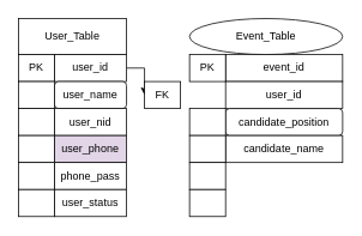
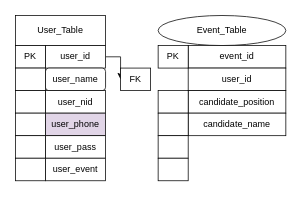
  <mxCell id="0" />
  <mxCell id="1" parent="0" />
  <mxCell id="2" value="User_Table" style="rounded=0;whiteSpace=wrap;html=1;" vertex="1" parent="1"><mxGeometry x="20" y="20" width="120" height="40" as="geometry" /></mxCell>
  <mxCell id="3" style="edgeStyle=orthogonalEdgeStyle;rounded=0;orthogonalLoop=1;jettySize=auto;html=1;exitX=1;exitY=0.5;exitDx=0;exitDy=0;entryX=0;entryY=0.5;entryDx=0;entryDy=0;" edge="1" parent="1" source="4" target="18"><mxGeometry relative="1" as="geometry" /></mxCell>
  <mxCell id="4" value="user_id" style="rounded=0;whiteSpace=wrap;html=1;" vertex="1" parent="1"><mxGeometry x="60" y="60" width="80" height="30" as="geometry" /></mxCell>
  <mxCell id="5" value="PK" style="rounded=0;whiteSpace=wrap;html=1;" vertex="1" parent="1"><mxGeometry x="20" y="60" width="40" height="30" as="geometry" /></mxCell>
  <mxCell id="6" value="user_name" style="whiteSpace=wrap;html=1;rounded=1;" vertex="1" parent="1"><mxGeometry x="60" y="90" width="80" height="30" as="geometry" /></mxCell>
  <mxCell id="7" value="" style="rounded=0;whiteSpace=wrap;html=1;" vertex="1" parent="1"><mxGeometry x="20" y="90" width="40" height="30" as="geometry" /></mxCell>
  <mxCell id="8" value="user_nid" style="rounded=0;whiteSpace=wrap;html=1;" vertex="1" parent="1"><mxGeometry x="60" y="120" width="80" height="30" as="geometry" /></mxCell>
  <mxCell id="9" value="" style="rounded=0;whiteSpace=wrap;html=1;" vertex="1" parent="1"><mxGeometry x="20" y="120" width="40" height="30" as="geometry" /></mxCell>
  <mxCell id="10" value="user_phone" style="rounded=0;whiteSpace=wrap;html=1;fillColor=#e1d5e7;" vertex="1" parent="1"><mxGeometry x="60" y="150" width="80" height="30" as="geometry" /></mxCell>
  <mxCell id="11" value="" style="rounded=0;whiteSpace=wrap;html=1;" vertex="1" parent="1"><mxGeometry x="20" y="150" width="40" height="30" as="geometry" /></mxCell>
- <mxCell id="12" value="phone_pass" style="rounded=0;whiteSpace=wrap;html=1;" vertex="1" parent="1"><mxGeometry x="60" y="180" width="80" height="30" as="geometry" /></mxCell>
+ <mxCell id="12" value="user_pass" style="rounded=0;whiteSpace=wrap;html=1;" vertex="1" parent="1"><mxGeometry x="60" y="180" width="80" height="30" as="geometry" /></mxCell>
  <mxCell id="13" value="" style="rounded=0;whiteSpace=wrap;html=1;" vertex="1" parent="1"><mxGeometry x="20" y="180" width="40" height="30" as="geometry" /></mxCell>
  <mxCell id="14" value="Event_Table" style="ellipse;whiteSpace=wrap;html=1;" vertex="1" parent="1"><mxGeometry x="210" y="20" width="170" height="40" as="geometry" /></mxCell>
  <mxCell id="15" value="event_id" style="rounded=0;whiteSpace=wrap;html=1;" vertex="1" parent="1"><mxGeometry x="250" y="60" width="130" height="30" as="geometry" /></mxCell>
  <mxCell id="16" value="PK" style="rounded=0;whiteSpace=wrap;html=1;" vertex="1" parent="1"><mxGeometry x="210" y="60" width="40" height="30" as="geometry" /></mxCell>
  <mxCell id="17" value="user_id" style="rounded=0;whiteSpace=wrap;html=1;" vertex="1" parent="1"><mxGeometry x="250" y="90" width="130" height="30" as="geometry" /></mxCell>
  <mxCell id="18" value="FK" style="rounded=0;whiteSpace=wrap;html=1;" vertex="1" parent="1"><mxGeometry x="160" y="90" width="40" height="30" as="geometry" /></mxCell>
- <mxCell id="19" value="candidate_position" style="whiteSpace=wrap;html=1;rounded=1;" vertex="1" parent="1"><mxGeometry x="250" y="120" width="130" height="30" as="geometry" /></mxCell>
+ <mxCell id="19" value="candidate_position" style="rounded=0;whiteSpace=wrap;html=1;" vertex="1" parent="1"><mxGeometry x="250" y="120" width="130" height="30" as="geometry" /></mxCell>
  <mxCell id="20" value="" style="rounded=0;whiteSpace=wrap;html=1;" vertex="1" parent="1"><mxGeometry x="210" y="120" width="40" height="30" as="geometry" /></mxCell>
  <mxCell id="21" value="candidate_name" style="rounded=0;whiteSpace=wrap;html=1;" vertex="1" parent="1"><mxGeometry x="250" y="150" width="130" height="30" as="geometry" /></mxCell>
  <mxCell id="22" value="" style="rounded=0;whiteSpace=wrap;html=1;" vertex="1" parent="1"><mxGeometry x="210" y="150" width="40" height="30" as="geometry" /></mxCell>
  <mxCell id="23" value="" style="rounded=0;whiteSpace=wrap;html=1;" vertex="1" parent="1"><mxGeometry x="210" y="180" width="40" height="30" as="geometry" /></mxCell>
- <mxCell id="24" value="user_status" style="rounded=0;whiteSpace=wrap;html=1;" vertex="1" parent="1"><mxGeometry x="60" y="210" width="80" height="30" as="geometry" /></mxCell>
+ <mxCell id="24" value="user_event" style="rounded=0;whiteSpace=wrap;html=1;" vertex="1" parent="1"><mxGeometry x="60" y="210" width="80" height="30" as="geometry" /></mxCell>
  <mxCell id="25" value="" style="rounded=0;whiteSpace=wrap;html=1;" vertex="1" parent="1"><mxGeometry x="20" y="210" width="40" height="30" as="geometry" /></mxCell>
  <mxCell id="26" value="" style="rounded=0;whiteSpace=wrap;html=1;" vertex="1" parent="1"><mxGeometry x="210" y="210" width="40" height="30" as="geometry" /></mxCell>
